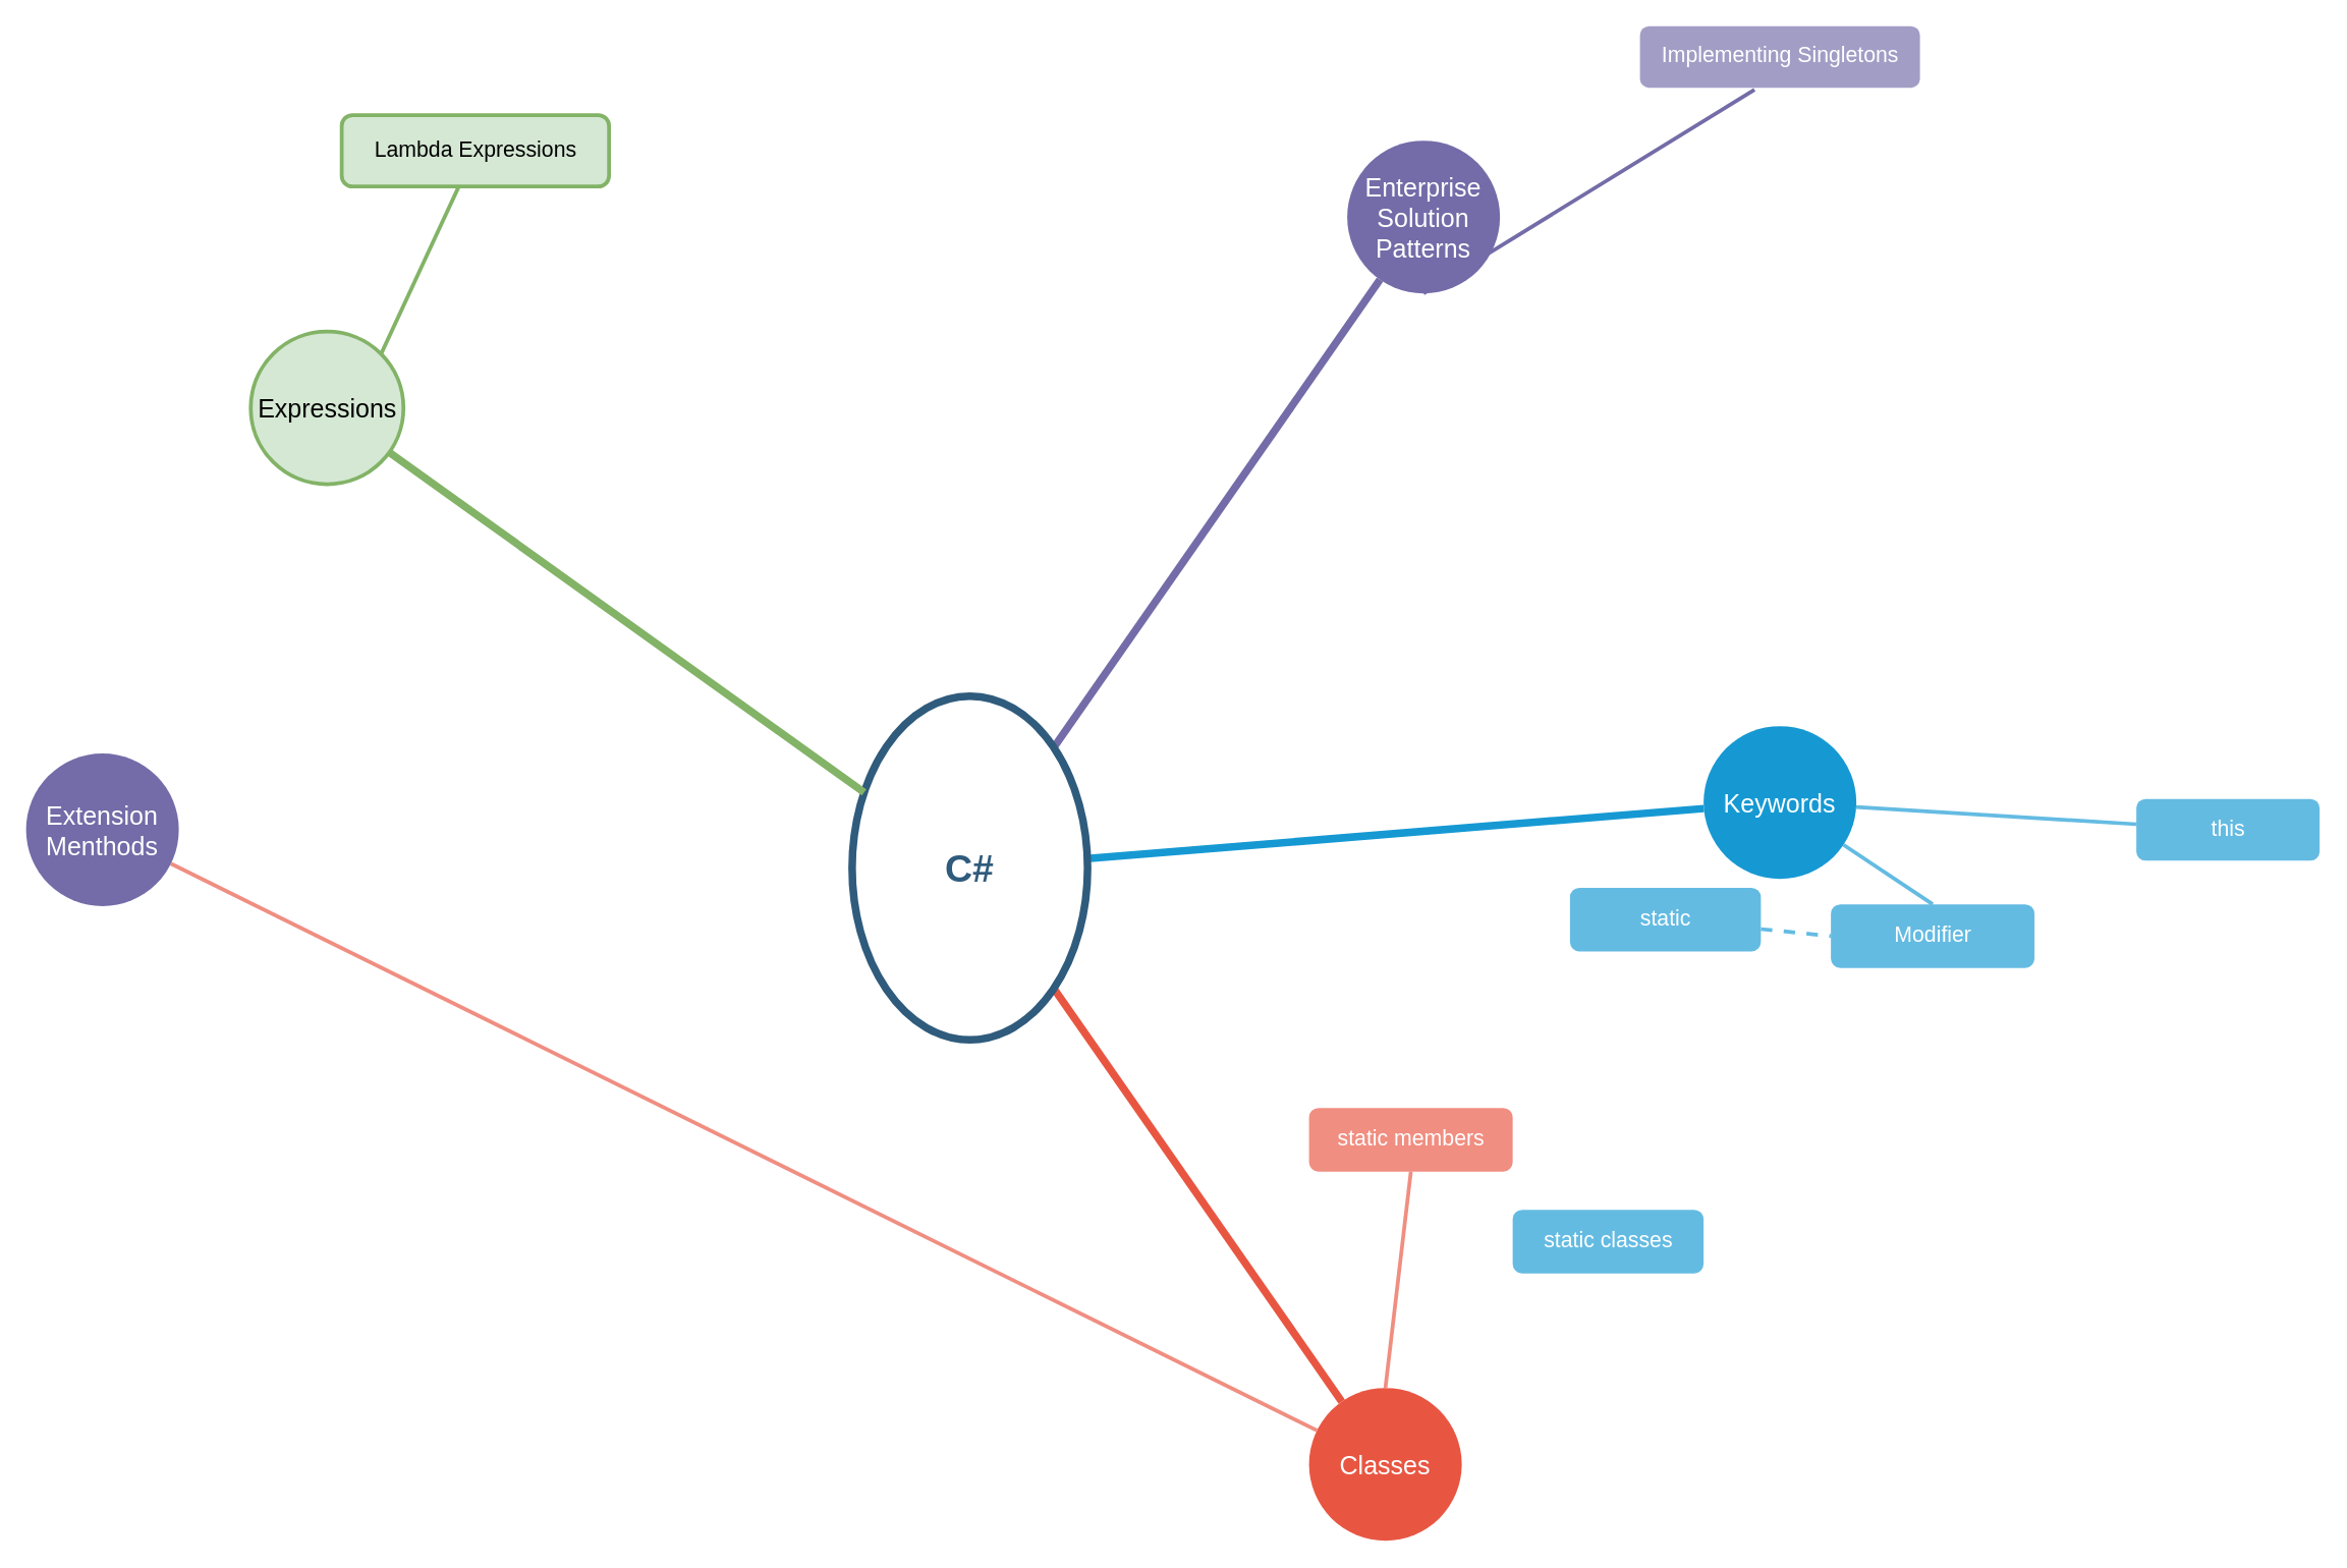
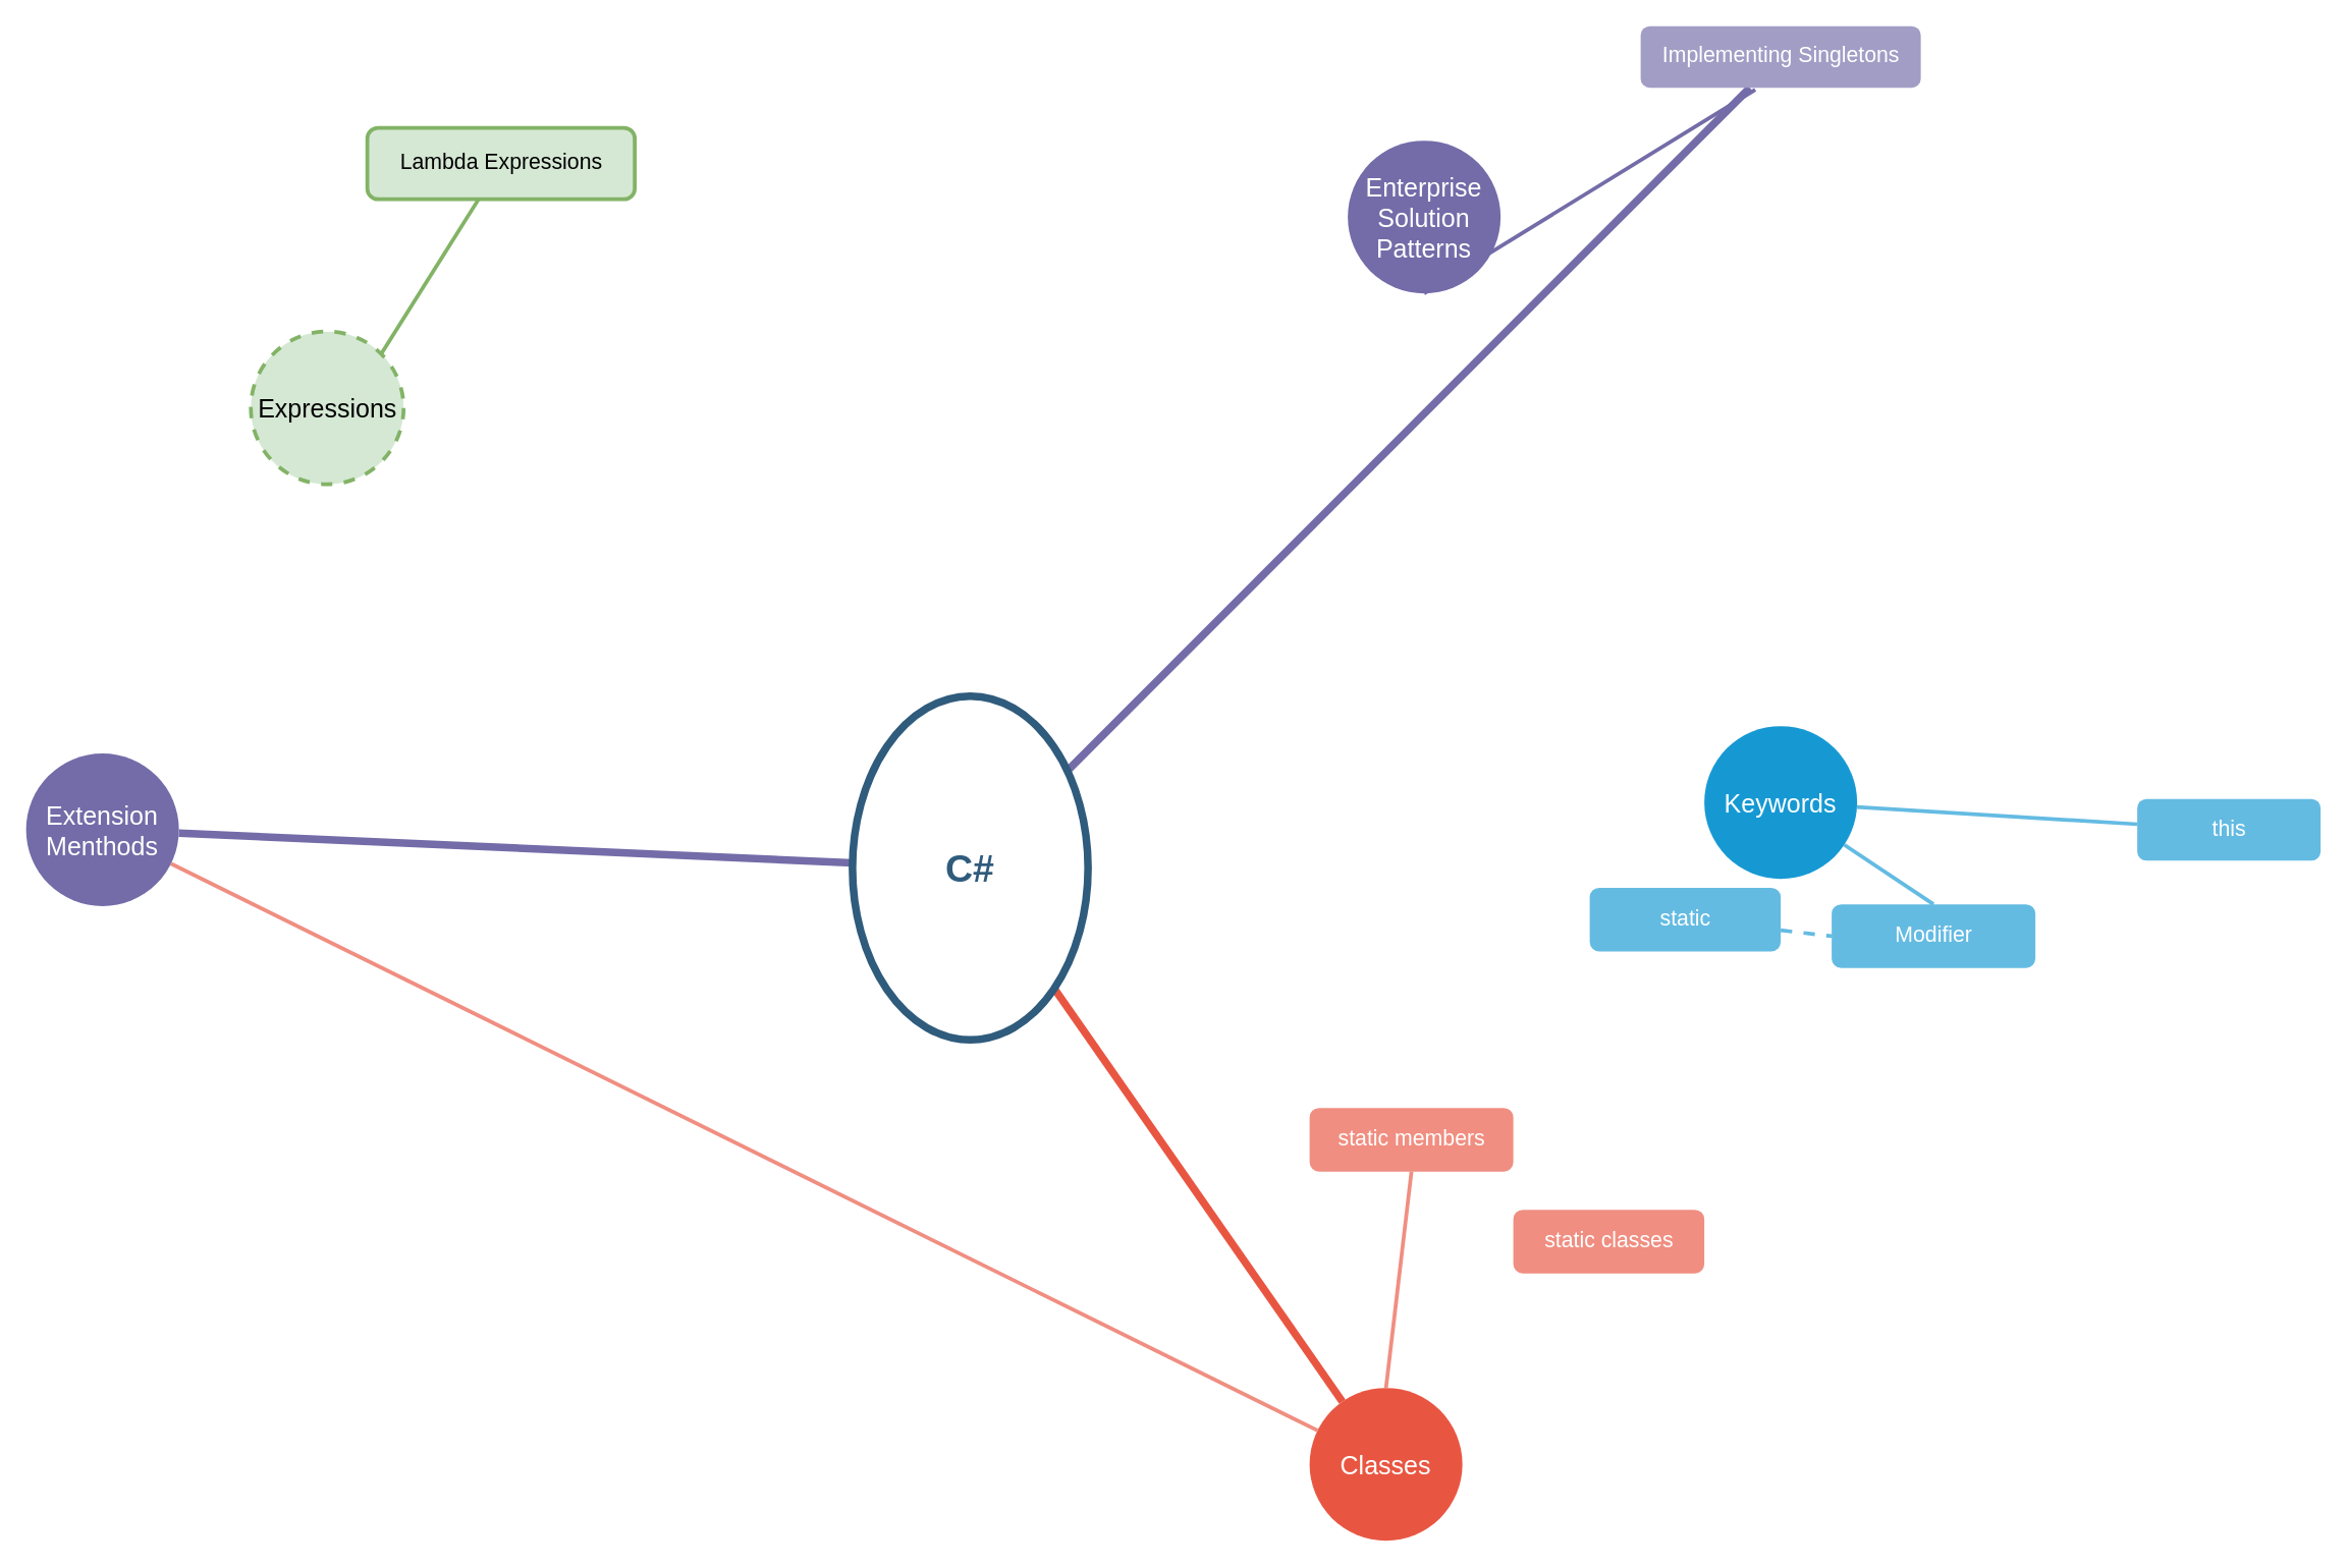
  <mxCell id="0" />
  <mxCell id="1" parent="0" />
  <mxCell id="2" value="Keywords" style="ellipse;whiteSpace=wrap;html=1;shadow=0;fontFamily=Helvetica;fontSize=20;fontColor=#FFFFFF;align=center;strokeWidth=3;fillColor=#1699D3;strokeColor=none;" parent="1" vertex="1"><mxGeometry x="1338" y="570" width="120" height="120" as="geometry" /></mxCell>
  <mxCell id="3" value="Enterprise Solution Patterns" style="ellipse;whiteSpace=wrap;html=1;shadow=0;fontFamily=Helvetica;fontSize=20;fontColor=#FFFFFF;align=center;strokeWidth=3;fillColor=#736ca8;strokeColor=none;" parent="1" vertex="1"><mxGeometry x="1058" y="110" width="120" height="120" as="geometry" /></mxCell>
  <mxCell id="4" value="Classes" style="ellipse;whiteSpace=wrap;html=1;shadow=0;fontFamily=Helvetica;fontSize=20;fontColor=#FFFFFF;align=center;strokeWidth=3;fillColor=#E85642;strokeColor=none;" parent="1" vertex="1"><mxGeometry x="1028" y="1090" width="120" height="120" as="geometry" /></mxCell>
- <mxCell id="5" style="endArrow=none;strokeWidth=6;strokeColor=#1699D3;html=1;" parent="1" source="15" target="2" edge="1"><mxGeometry relative="1" as="geometry" /></mxCell>
- <mxCell id="7" style="endArrow=none;strokeWidth=6;strokeColor=#736ca8;html=1;" parent="1" source="15" target="3" edge="1"><mxGeometry relative="1" as="geometry" /></mxCell>
+ <mxCell id="6" style="endArrow=none;strokeWidth=6;strokeColor=#736CA8;html=1;" parent="1" source="15" target="16" edge="1"><mxGeometry relative="1" as="geometry" /></mxCell>
+ <mxCell id="7" style="endArrow=none;strokeWidth=6;strokeColor=#736ca8;html=1;" parent="1" source="15" target="11" edge="1"><mxGeometry relative="1" as="geometry" /></mxCell>
  <mxCell id="8" value="" style="edgeStyle=none;endArrow=none;strokeWidth=6;strokeColor=#E85642;html=1;" parent="1" source="15" target="4" edge="1"><mxGeometry x="181" y="226.5" width="100" height="100" as="geometry"><mxPoint x="-111" y="196.5" as="sourcePoint" /><mxPoint x="-11" y="96.5" as="targetPoint" /></mxGeometry></mxCell>
  <mxCell id="9" value="this" style="rounded=1;fillColor=#64BBE2;strokeColor=none;strokeWidth=3;shadow=0;html=1;fontColor=#FFFFFF;fontSize=17;" parent="1" vertex="1"><mxGeometry x="1678" y="627.25" width="144" height="48.5" as="geometry" /></mxCell>
  <mxCell id="10" value="" style="edgeStyle=none;endArrow=none;strokeWidth=3;strokeColor=#64BBE2;html=1;" parent="1" source="2" target="9" edge="1"><mxGeometry x="-24" y="196.5" width="100" height="100" as="geometry"><mxPoint x="-316" y="166.5" as="sourcePoint" /><mxPoint x="-216" y="66.5" as="targetPoint" /></mxGeometry></mxCell>
  <mxCell id="11" value="Implementing Singletons" style="rounded=1;fillColor=#a29dc5;strokeColor=none;strokeWidth=3;shadow=0;html=1;fontColor=#FFFFFF;fontSize=17;" parent="1" vertex="1"><mxGeometry x="1288" y="20" width="220" height="48.5" as="geometry" /></mxCell>
- <mxCell id="12" value="static classes" style="rounded=1;fillColor=#64bbe2;strokeColor=none;strokeWidth=3;shadow=0;html=1;fontColor=#FFFFFF;fontSize=17;" parent="1" vertex="1"><mxGeometry x="1188" y="950" width="150" height="50" as="geometry" /></mxCell>
+ <mxCell id="12" value="static classes" style="rounded=1;fillColor=#f08e81;strokeColor=none;strokeWidth=3;shadow=0;html=1;fontColor=#FFFFFF;fontSize=17;" parent="1" vertex="1"><mxGeometry x="1188" y="950" width="150" height="50" as="geometry" /></mxCell>
  <mxCell id="13" value="static members" style="rounded=1;fillColor=#f08e81;strokeColor=none;strokeWidth=3;shadow=0;html=1;fontColor=#FFFFFF;fontSize=17;" parent="1" vertex="1"><mxGeometry x="1028" y="870" width="160" height="50" as="geometry" /></mxCell>
  <mxCell id="14" value="" style="edgeStyle=none;endArrow=none;strokeWidth=3;strokeColor=#F08E81;html=1;" parent="1" source="4" target="16" edge="1"><mxGeometry x="188.5" y="51.5" width="100" height="100" as="geometry"><mxPoint x="-103.5" y="21.5" as="sourcePoint" /><mxPoint x="-3.5" y="-78.5" as="targetPoint" /></mxGeometry></mxCell>
  <mxCell id="15" value="C#" style="ellipse;whiteSpace=wrap;html=1;shadow=0;fontFamily=Helvetica;fontSize=30;fontColor=#2F5B7C;align=center;strokeColor=#2F5B7C;strokeWidth=6;fillColor=#FFFFFF;fontStyle=1;gradientColor=none;" parent="1" vertex="1"><mxGeometry x="669" y="546.5" width="185" height="270" as="geometry" /></mxCell>
  <mxCell id="16" value="Extension Menthods" style="ellipse;whiteSpace=wrap;html=1;shadow=0;fontFamily=Helvetica;fontSize=20;fontColor=#FFFFFF;align=center;strokeWidth=3;fillColor=#736ca8;strokeColor=none;" parent="1" vertex="1"><mxGeometry x="20" y="591.5" width="120" height="120" as="geometry" /></mxCell>
  <mxCell id="17" value="Modifier" style="rounded=1;fillColor=#64BBE2;strokeColor=none;strokeWidth=3;shadow=0;html=1;fontColor=#FFFFFF;fontSize=17;" parent="1" vertex="1"><mxGeometry x="1438" y="710" width="160" height="50" as="geometry" /></mxCell>
  <mxCell id="18" value="" style="edgeStyle=none;endArrow=none;strokeWidth=3;strokeColor=#64BBE2;html=1;entryX=0.5;entryY=0;entryDx=0;entryDy=0;" parent="1" source="2" target="17" edge="1"><mxGeometry x="-14" y="206.5" width="100" height="100" as="geometry"><mxPoint x="1656" y="761" as="sourcePoint" /><mxPoint x="1594" y="777" as="targetPoint" /></mxGeometry></mxCell>
- <mxCell id="19" value="static" style="rounded=1;fillColor=#64BBE2;strokeColor=none;strokeWidth=3;shadow=0;html=1;fontColor=#FFFFFF;fontSize=17;" parent="1" vertex="1"><mxGeometry x="1233" y="697" width="150" height="50" as="geometry" /></mxCell>
+ <mxCell id="19" value="static" style="rounded=1;fillColor=#64BBE2;strokeColor=none;strokeWidth=3;shadow=0;html=1;fontColor=#FFFFFF;fontSize=17;" parent="1" vertex="1"><mxGeometry x="1248" y="697" width="150" height="50" as="geometry" /></mxCell>
  <mxCell id="20" value="" style="edgeStyle=none;endArrow=none;strokeWidth=3;strokeColor=#64BBE2;html=1;entryX=0;entryY=0.5;entryDx=0;entryDy=0;dashed=1;" parent="1" source="19" target="17" edge="1"><mxGeometry x="-4" y="216.5" width="100" height="100" as="geometry"><mxPoint x="1762" y="782" as="sourcePoint" /><mxPoint x="1828" y="830" as="targetPoint" /></mxGeometry></mxCell>
  <mxCell id="21" style="endArrow=none;strokeWidth=3;strokeColor=#736ca8;html=1;entryX=0.5;entryY=1;entryDx=0;entryDy=0;" parent="1" target="3" edge="1"><mxGeometry relative="1" as="geometry"><mxPoint x="1378" y="70" as="sourcePoint" /><mxPoint x="1438" y="1080" as="targetPoint" /></mxGeometry></mxCell>
  <mxCell id="22" value="" style="edgeStyle=none;endArrow=none;strokeWidth=3;strokeColor=#F08E81;html=1;entryX=0.5;entryY=1;entryDx=0;entryDy=0;exitX=0.5;exitY=0;exitDx=0;exitDy=0;" parent="1" source="4" target="13" edge="1"><mxGeometry x="198.5" y="61.5" width="100" height="100" as="geometry"><mxPoint x="354" y="1054" as="sourcePoint" /><mxPoint x="395" y="927" as="targetPoint" /></mxGeometry></mxCell>
- <mxCell id="23" style="endArrow=none;strokeWidth=6;strokeColor=#82b366;html=1;fillColor=#d5e8d4;" edge="1" parent="1" target="24" source="15"><mxGeometry relative="1" as="geometry"><mxPoint x="845.5" y="344.5" as="sourcePoint" /></mxGeometry></mxCell>
- <mxCell id="24" value="Expressions" style="ellipse;whiteSpace=wrap;html=1;shadow=0;fontFamily=Helvetica;fontSize=20;align=center;strokeWidth=3;fillColor=#d5e8d4;strokeColor=#82b366;" vertex="1" parent="1"><mxGeometry x="196.5" y="260" width="120" height="120" as="geometry" /></mxCell>
- <mxCell id="25" value="Lambda Expressions" style="rounded=1;fillColor=#d5e8d4;strokeColor=#82b366;strokeWidth=3;shadow=0;html=1;fontSize=17;" vertex="1" parent="1"><mxGeometry x="268" y="90" width="210" height="56" as="geometry" /></mxCell>
+ <mxCell id="24" value="Expressions" style="ellipse;whiteSpace=wrap;html=1;shadow=0;fontFamily=Helvetica;fontSize=20;align=center;strokeWidth=3;fillColor=#d5e8d4;strokeColor=#82b366;dashed=1;" vertex="1" parent="1"><mxGeometry x="196.5" y="260" width="120" height="120" as="geometry" /></mxCell>
+ <mxCell id="25" value="Lambda Expressions" style="rounded=1;fillColor=#d5e8d4;strokeColor=#82b366;strokeWidth=3;shadow=0;html=1;fontSize=17;" vertex="1" parent="1"><mxGeometry x="288" y="100" width="210" height="56" as="geometry" /></mxCell>
  <mxCell id="26" value="" style="edgeStyle=none;endArrow=none;strokeWidth=3;strokeColor=#82b366;html=1;exitX=1;exitY=0;exitDx=0;exitDy=0;fillColor=#d5e8d4;" edge="1" parent="1" target="25" source="24"><mxGeometry x="188.5" y="51.5" width="100" height="100" as="geometry"><mxPoint x="300.5" y="283.5" as="sourcePoint" /><mxPoint x="-47" y="-839" as="targetPoint" /></mxGeometry></mxCell>
